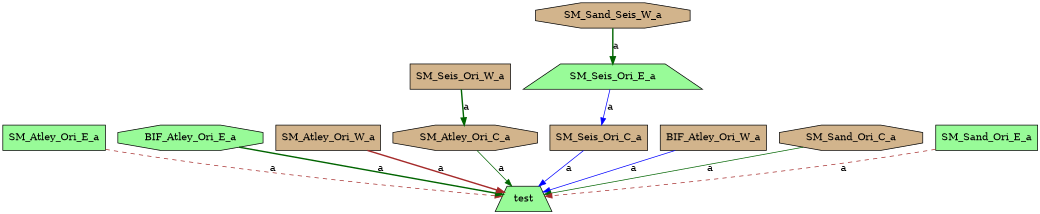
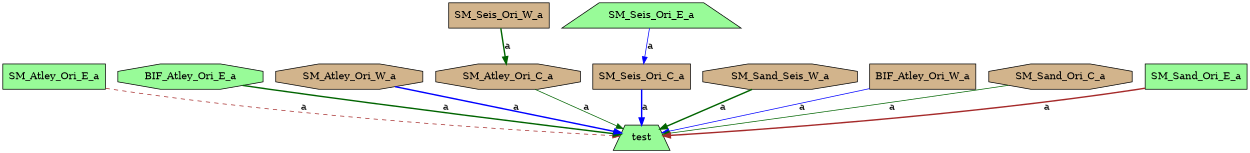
  digraph {
    node [fillcolor=tan shape=box style=filled]
    edge [color=darkgreen style=solid]
    test [fillcolor=palegreen shape=trapezium]
    SM_Atley_Ori_E_a [fillcolor=palegreen]
    BIF_Atley_Ori_E_a [fillcolor=palegreen shape=octagon]
-   SM_Atley_Ori_W_a
+   SM_Atley_Ori_W_a [shape=octagon]
    SM_Atley_Ori_C_a [shape=octagon]
    SM_Seis_Ori_W_a
    SM_Seis_Ori_C_a
    SM_Seis_Ori_E_a [fillcolor=palegreen shape=trapezium]
    n9 [label=SM_Sand_Seis_W_a shape=octagon]
    BIF_Atley_Ori_W_a
    SM_Sand_Ori_C_a [shape=octagon]
    SM_Sand_Ori_E_a [fillcolor=palegreen]
    SM_Atley_Ori_E_a -> test [color=brown label=a style=dashed]
    BIF_Atley_Ori_E_a -> test [label=a style=bold]
-   SM_Atley_Ori_W_a -> test [color=brown label=a style=bold]
+   SM_Atley_Ori_W_a -> test [color=blue label=a style=bold]
    SM_Atley_Ori_C_a -> test [label=a]
    SM_Seis_Ori_W_a -> SM_Atley_Ori_C_a [label=a style=bold]
-   SM_Seis_Ori_C_a -> test [color=blue label=a]
+   SM_Seis_Ori_C_a -> test [color=blue label=a style=bold]
    SM_Seis_Ori_E_a -> SM_Seis_Ori_C_a [color=blue label=a]
-   n9 -> SM_Seis_Ori_E_a [label=a style=bold]
+   n9 -> test [label=a style=bold]
    BIF_Atley_Ori_W_a -> test [color=blue label=a]
    SM_Sand_Ori_C_a -> test [label=a]
-   SM_Sand_Ori_E_a -> test [color=brown label=a style=dashed]
+   SM_Sand_Ori_E_a -> test [color=brown label=a style=bold]
  }
